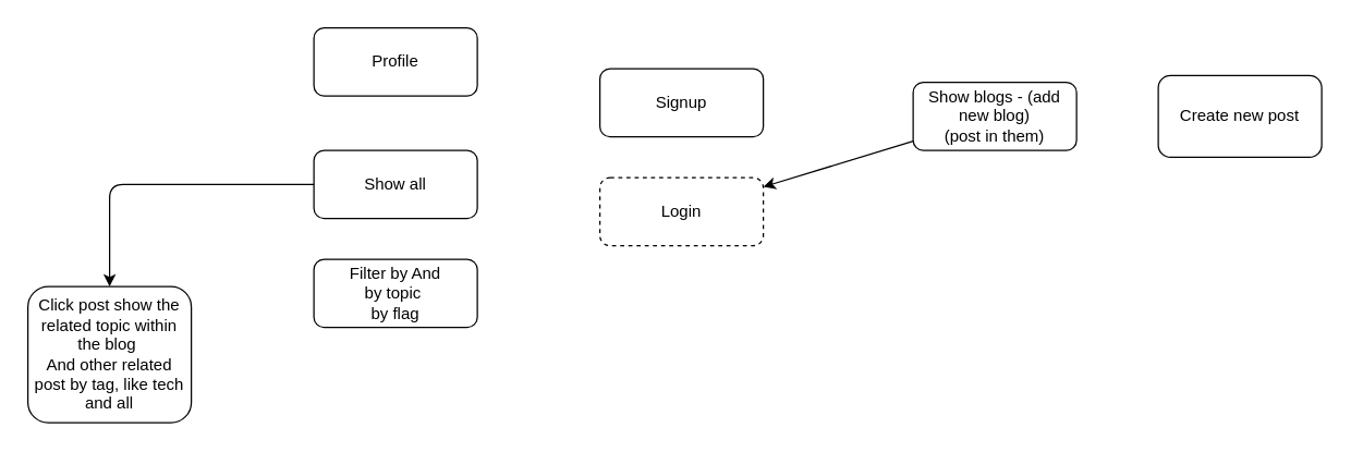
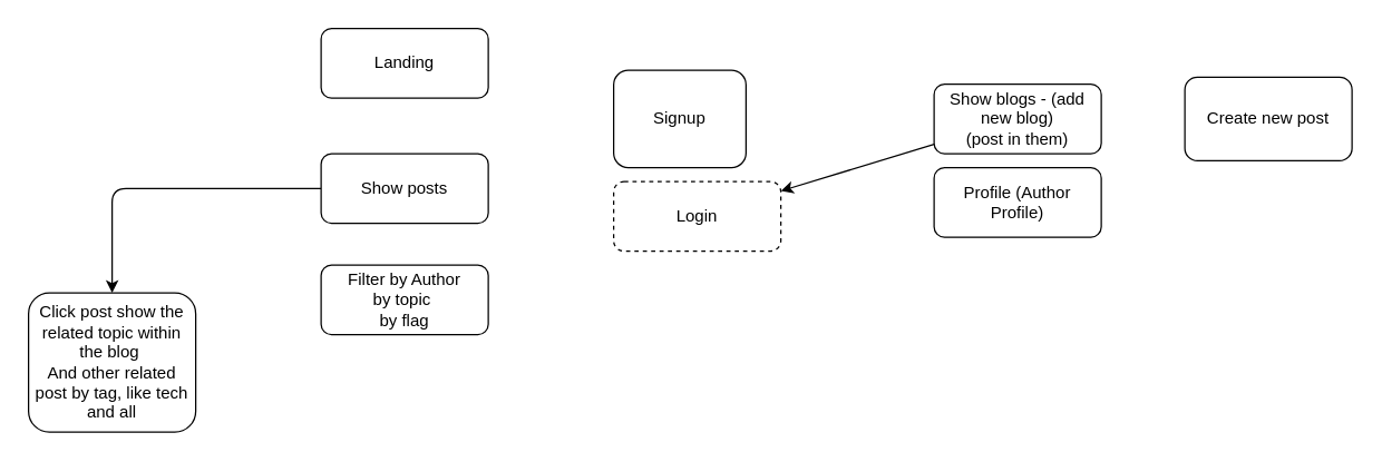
  <mxCell id="0" />
  <mxCell id="1" parent="0" />
- <mxCell id="2" value="Profile" style="rounded=1;whiteSpace=wrap;html=1;" vertex="1" parent="1"><mxGeometry x="230" y="20" width="120" height="50" as="geometry" /></mxCell>
+ <mxCell id="2" value="Landing" style="rounded=1;whiteSpace=wrap;html=1;" vertex="1" parent="1"><mxGeometry x="230" y="20" width="120" height="50" as="geometry" /></mxCell>
  <mxCell id="3" style="edgeStyle=none;html=1;" edge="1" parent="1" source="4" target="11"><mxGeometry relative="1" as="geometry"><mxPoint x="130" y="210" as="targetPoint" /><Array as="points"><mxPoint x="80" y="135" /></Array></mxGeometry></mxCell>
- <mxCell id="4" value="Show all" style="rounded=1;whiteSpace=wrap;html=1;" vertex="1" parent="1"><mxGeometry x="230" y="110" width="120" height="50" as="geometry" /></mxCell>
- <mxCell id="5" value="Filter by And&lt;div&gt;by topic&amp;nbsp;&lt;/div&gt;&lt;div&gt;by flag&lt;/div&gt;" style="rounded=1;whiteSpace=wrap;html=1;" vertex="1" parent="1"><mxGeometry x="230" y="190" width="120" height="50" as="geometry" /></mxCell>
- <mxCell id="6" value="Signup" style="rounded=1;whiteSpace=wrap;html=1;" vertex="1" parent="1"><mxGeometry x="440" y="50" width="120" height="50" as="geometry" /></mxCell>
+ <mxCell id="4" value="Show posts" style="rounded=1;whiteSpace=wrap;html=1;" vertex="1" parent="1"><mxGeometry x="230" y="110" width="120" height="50" as="geometry" /></mxCell>
+ <mxCell id="5" value="Filter by Author&lt;div&gt;by topic&amp;nbsp;&lt;/div&gt;&lt;div&gt;by flag&lt;/div&gt;" style="rounded=1;whiteSpace=wrap;html=1;" vertex="1" parent="1"><mxGeometry x="230" y="190" width="120" height="50" as="geometry" /></mxCell>
+ <mxCell id="6" value="Signup" style="rounded=1;whiteSpace=wrap;html=1;" vertex="1" parent="1"><mxGeometry x="440" y="50" width="95" height="70" as="geometry" /></mxCell>
  <mxCell id="7" value="Login" style="rounded=1;whiteSpace=wrap;html=1;dashed=1;" vertex="1" parent="1"><mxGeometry x="440" y="130" width="120" height="50" as="geometry" /></mxCell>
  <mxCell id="8" style="edgeStyle=none;html=1;" edge="1" parent="1" source="9" target="7"><mxGeometry relative="1" as="geometry"><mxPoint x="890" y="85" as="targetPoint" /></mxGeometry></mxCell>
  <mxCell id="9" value="Show blogs - (add new blog)&lt;div&gt;(post in them)&lt;/div&gt;" style="rounded=1;whiteSpace=wrap;html=1;" vertex="1" parent="1"><mxGeometry x="670" y="60" width="120" height="50" as="geometry" /></mxCell>
+ <mxCell id="10" value="Profile (Author Profile)" style="rounded=1;whiteSpace=wrap;html=1;" vertex="1" parent="1"><mxGeometry x="670" y="120" width="120" height="50" as="geometry" /></mxCell>
  <mxCell id="11" value="Click post show the related topic within the blog&amp;nbsp;&lt;div&gt;And other related post by tag, like tech and all&lt;/div&gt;" style="rounded=1;whiteSpace=wrap;html=1;" vertex="1" parent="1"><mxGeometry x="20" y="210" width="120" height="100" as="geometry" /></mxCell>
  <mxCell id="12" value="Create new post" style="rounded=1;whiteSpace=wrap;html=1;" vertex="1" parent="1"><mxGeometry x="850" y="55" width="120" height="60" as="geometry" /></mxCell>
